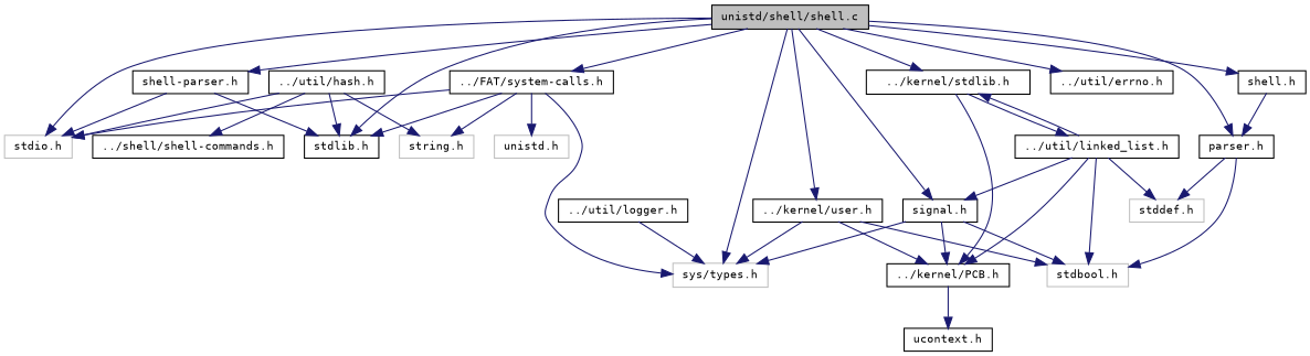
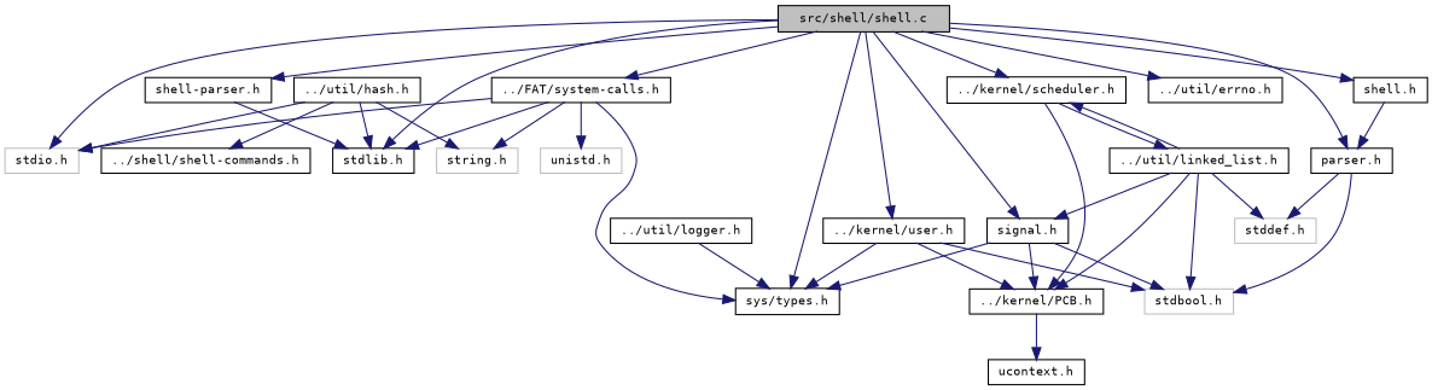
  digraph {
    fontname="DejaVu Sans Mono"
    node [color=black fillcolor=white fontname="DejaVu Sans Mono" fontsize=10 shape=record style=filled]
    edge [color=midnightblue fontname="DejaVu Sans Mono" fontsize=10 labelfontname=Helvetica labelfontsize=10 style=solid]
-   n1 [fillcolor=grey75 fontcolor=black height=0.2 label="unistd/shell/shell.c" width=0.4]
+   n1 [fillcolor=grey75 fontcolor=black height=0.2 label="src/shell/shell.c" width=0.4]
    n2 [color=grey75 height=0.2 label="stdio.h" width=0.4]
    n3 [height=0.2 label="stdlib.h" width=0.4]
    n4 [height=0.2 label="signal.h" width=0.4]
-   n5 [color=grey75 height=0.2 label="sys/types.h" width=0.4]
+   n5 [height=0.2 label="sys/types.h" width=0.4]
    n6 [height=0.2 label="shell.h" width=0.4]
    n7 [height=0.2 label="parser.h" width=0.4]
    n8 [height=0.2 label="shell-parser.h" width=0.4]
    n9 [height=0.2 label="../kernel/user.h" width=0.4]
-   n10 [height=0.2 label="../kernel/stdlib.h" width=0.4]
+   n10 [height=0.2 label="../kernel/scheduler.h" width=0.4]
    n11 [height=0.2 label="../util/errno.h" width=0.4]
    n12 [height=0.2 label="../FAT/system-calls.h" width=0.4]
    n13 [height=0.2 label="../kernel/PCB.h" width=0.4]
    n14 [color=grey75 height=0.2 label="stdbool.h" width=0.4]
    n15 [color=grey75 height=0.2 label="stddef.h" width=0.4]
    n16 [height=0.2 label="../util/linked_list.h" width=0.4]
    n17 [height=0.2 label="../util/logger.h" width=0.4]
    n18 [color=grey75 height=0.2 label="string.h" width=0.4]
    n19 [color=grey75 height=0.2 label="unistd.h" width=0.4]
    n20 [height=0.2 label="ucontext.h" width=0.4]
    n21 [height=0.2 label="../util/hash.h" width=0.4]
    n22 [height=0.2 label="../shell/shell-commands.h" width=0.4]
    n1 -> n2
    n1 -> n3
    n1 -> n4
    n1 -> n5
    n1 -> n6
    n1 -> n7
    n1 -> n8
    n1 -> n9
    n1 -> n10
    n1 -> n11
    n1 -> n12
    n4 -> n5
    n4 -> n13
    n4 -> n14
    n6 -> n7
    n7 -> n14
    n7 -> n15
-   n8 -> n2
    n8 -> n3
    n9 -> n5
    n9 -> n13
    n9 -> n14
    n10 -> n13
    n10 -> n16
    n12 -> n2
    n12 -> n3
    n12 -> n5
    n12 -> n18
    n12 -> n19
    n13 -> n20
    n16 -> n4
    n16 -> n10
    n16 -> n13
    n16 -> n14
    n16 -> n15
    n17 -> n5
    n21 -> n2
    n21 -> n3
    n21 -> n18
    n21 -> n22
  }
